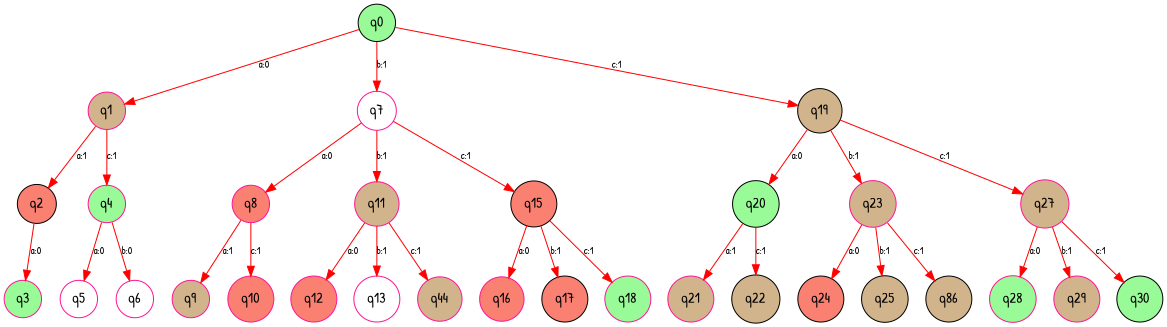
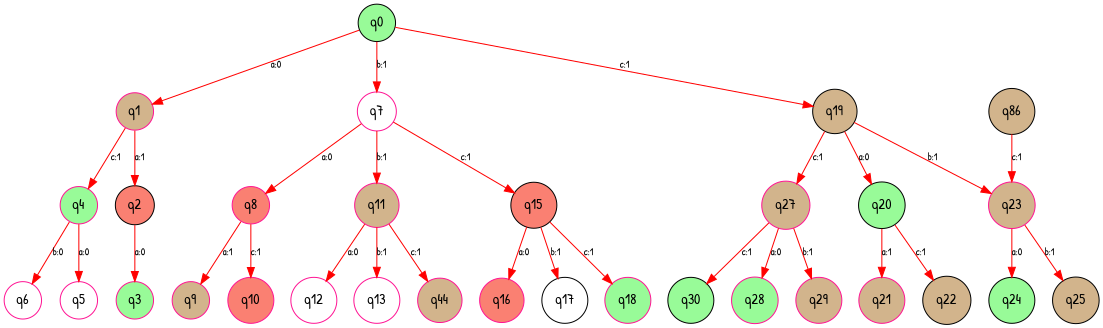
  digraph {
    fontname="Patrick Hand"
    node [color=deeppink fillcolor=tan fontname="Patrick Hand" shape=circle style=filled]
    edge [color=red fontname="Patrick Hand" fontsize=10 labeljust=r]
    n1 [color=black fillcolor=palegreen label=q0]
    n2 [label=q1]
    n3 [fillcolor=white label=q7]
    n4 [color=black label=q19]
    n5 [color=black fillcolor=salmon label=q2]
    n6 [fillcolor=palegreen label=q4]
    n7 [fillcolor=salmon label=q8]
    n8 [label=q11]
    n9 [color=black fillcolor=salmon label=q15]
    n10 [color=black fillcolor=palegreen label=q20]
    n11 [label=q23]
    n12 [label=q27]
    n13 [fillcolor=palegreen label=q3]
    n14 [fillcolor=white label=q5]
    n15 [fillcolor=white label=q6]
    n16 [label=q9]
    n17 [fillcolor=salmon label=q10]
-   n18 [fillcolor=salmon label=q12]
+   n18 [fillcolor=white label=q12]
    n19 [fillcolor=white label=q13]
    n20 [label=q44]
    n21 [fillcolor=salmon label=q16]
-   n22 [color=black fillcolor=salmon label=q17]
+   n22 [color=black fillcolor=white label=q17]
    n23 [fillcolor=palegreen label=q18]
    n24 [label=q21]
    n25 [color=black label=q22]
-   n26 [color=black fillcolor=salmon label=q24]
+   n26 [color=black fillcolor=palegreen label=q24]
    n27 [color=black label=q25]
    n28 [color=black label=q86]
    n29 [fillcolor=palegreen label=q28]
    n30 [label=q29]
    n31 [color=black fillcolor=palegreen label=q30]
    n1 -> n2 [label="a:0\n"]
    n1 -> n3 [label="b:1\n"]
    n1 -> n4 [label="c:1\n"]
    n2 -> n5 [label="a:1\n"]
    n2 -> n6 [label="c:1\n"]
    n3 -> n7 [label="a:0\n"]
    n3 -> n8 [label="b:1\n"]
    n3 -> n9 [label="c:1\n"]
    n4 -> n10 [label="a:0\n"]
    n4 -> n11 [label="b:1\n"]
    n4 -> n12 [label="c:1\n"]
    n5 -> n13 [label="a:0\n"]
    n6 -> n14 [label="a:0\n"]
    n6 -> n15 [label="b:0\n"]
    n7 -> n16 [label="a:1\n"]
    n7 -> n17 [label="c:1\n"]
    n8 -> n18 [label="a:0\n"]
    n8 -> n19 [label="b:1\n"]
    n8 -> n20 [label="c:1\n"]
    n9 -> n21 [label="a:0\n"]
    n9 -> n22 [label="b:1\n"]
    n9 -> n23 [label="c:1\n"]
    n10 -> n24 [label="a:1\n"]
    n10 -> n25 [label="c:1\n"]
    n11 -> n26 [label="a:0\n"]
    n11 -> n27 [label="b:1\n"]
-   n11 -> n28 [label="c:1\n"]
+   n28 -> n11 [label="c:1\n"]
    n12 -> n29 [label="a:0\n"]
    n12 -> n30 [label="b:1\n"]
    n12 -> n31 [label="c:1\n"]
  }
